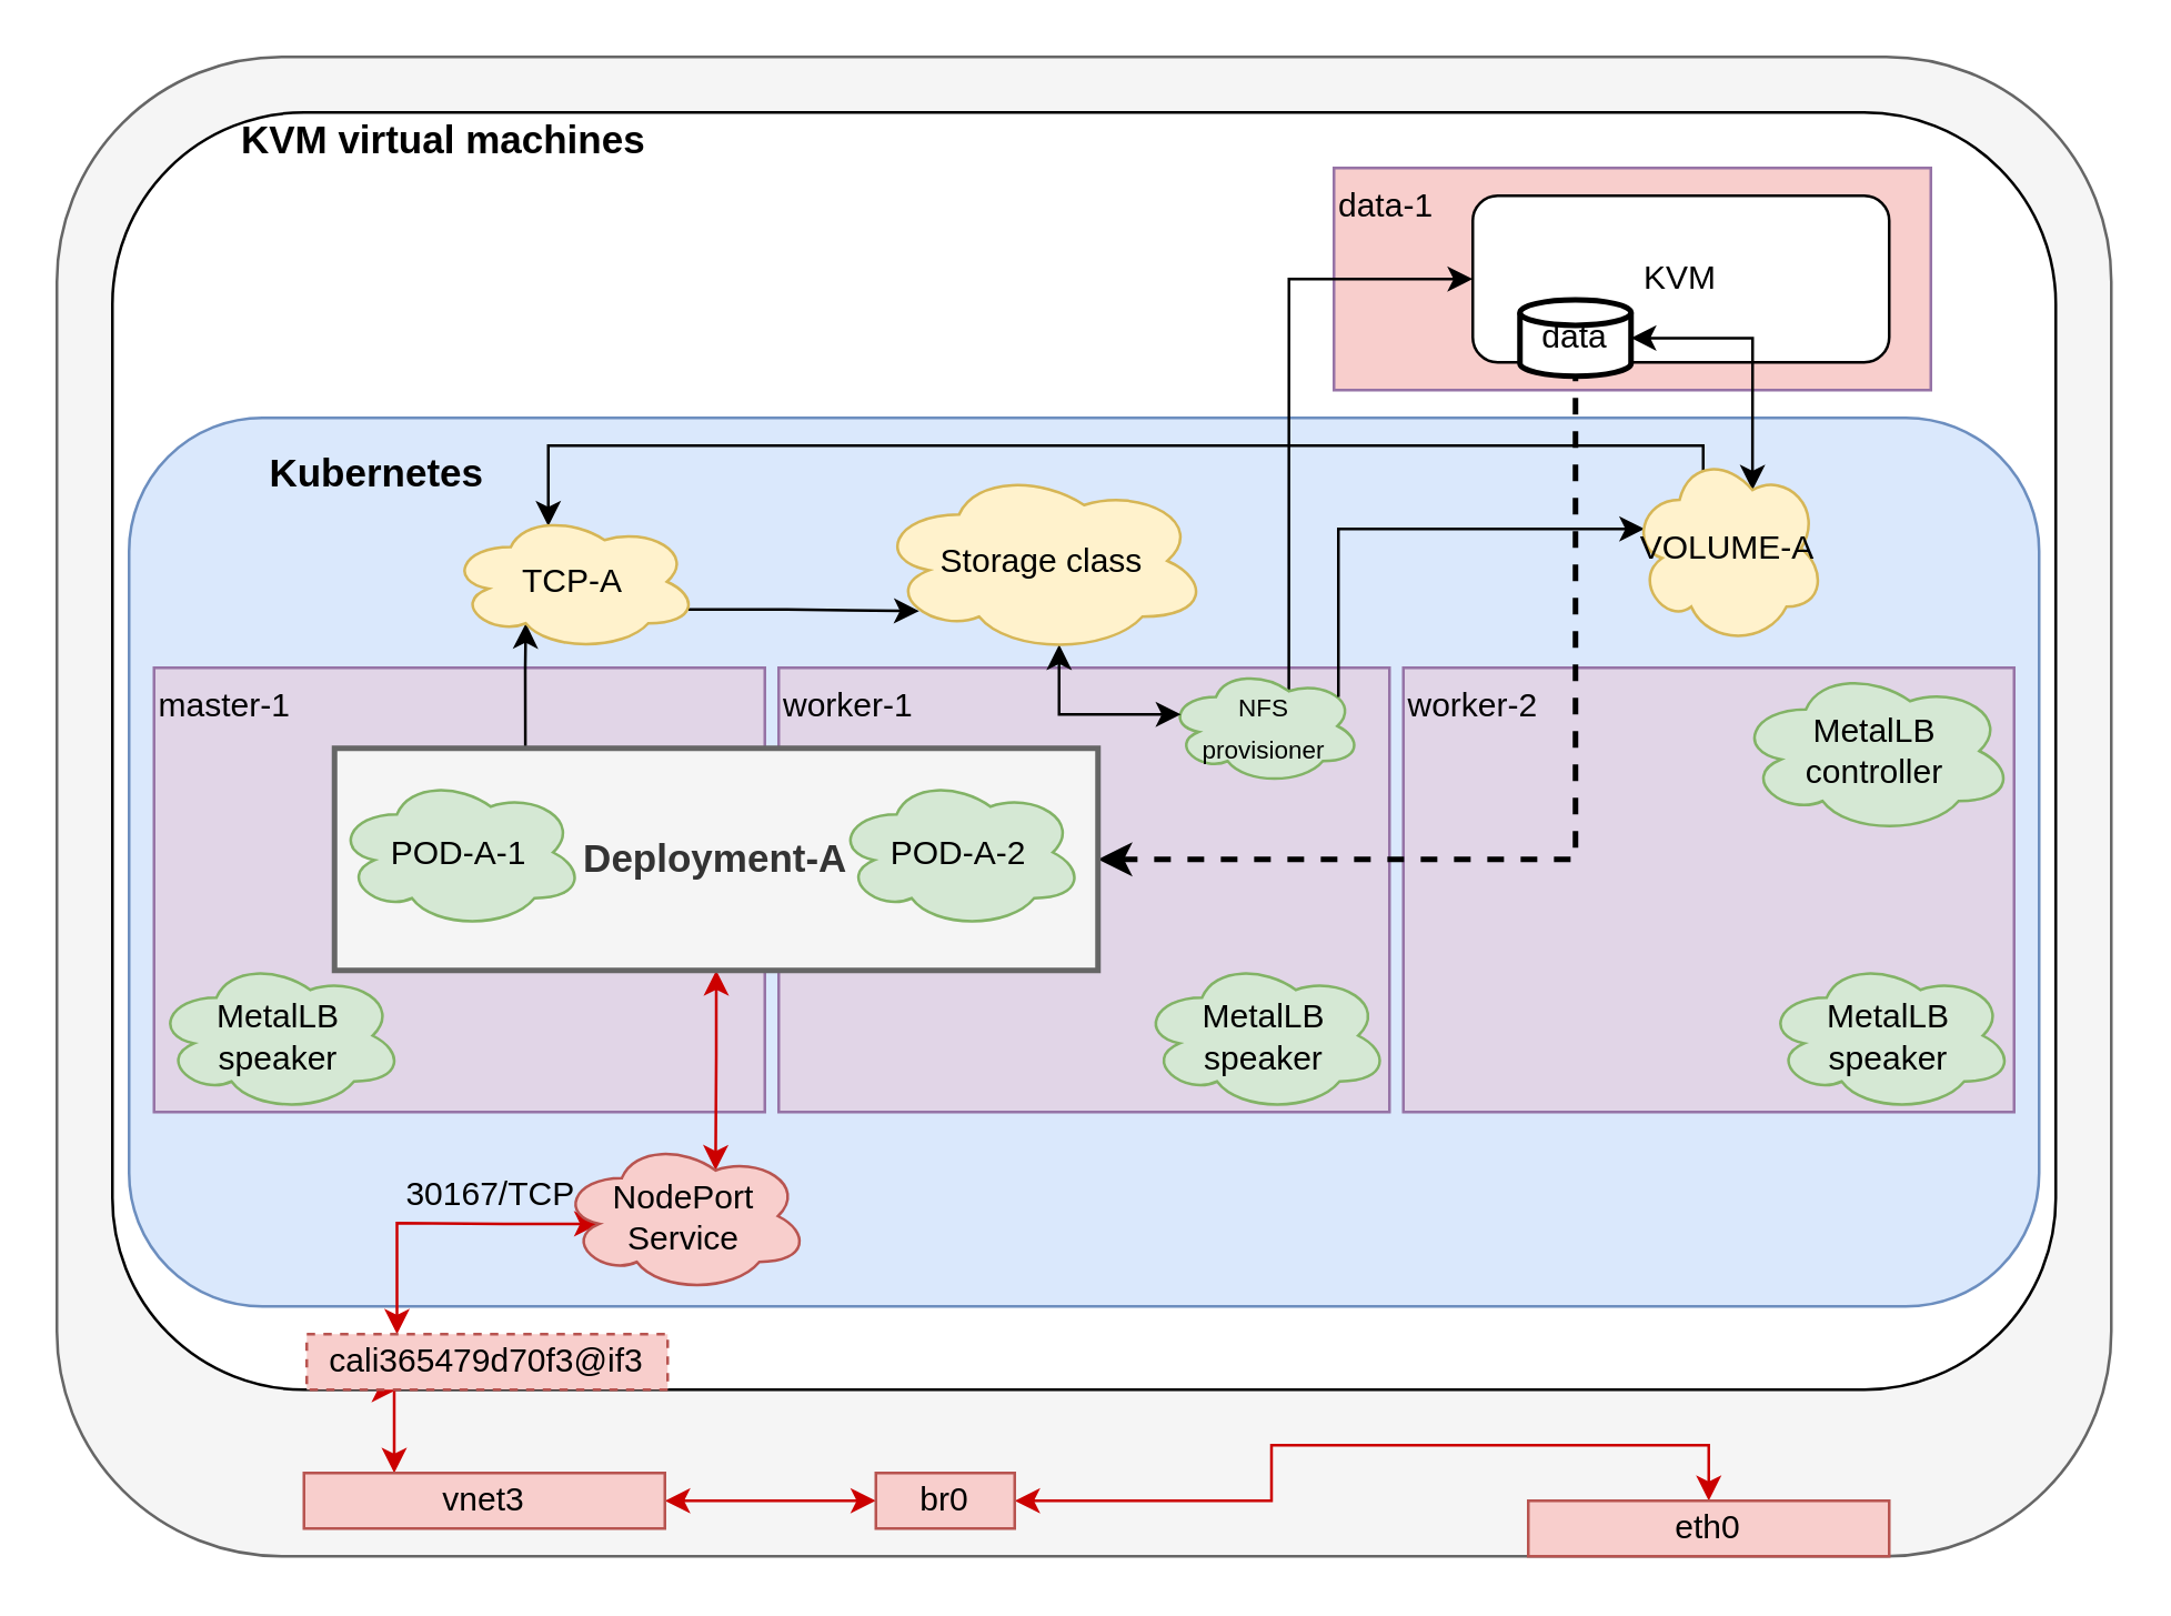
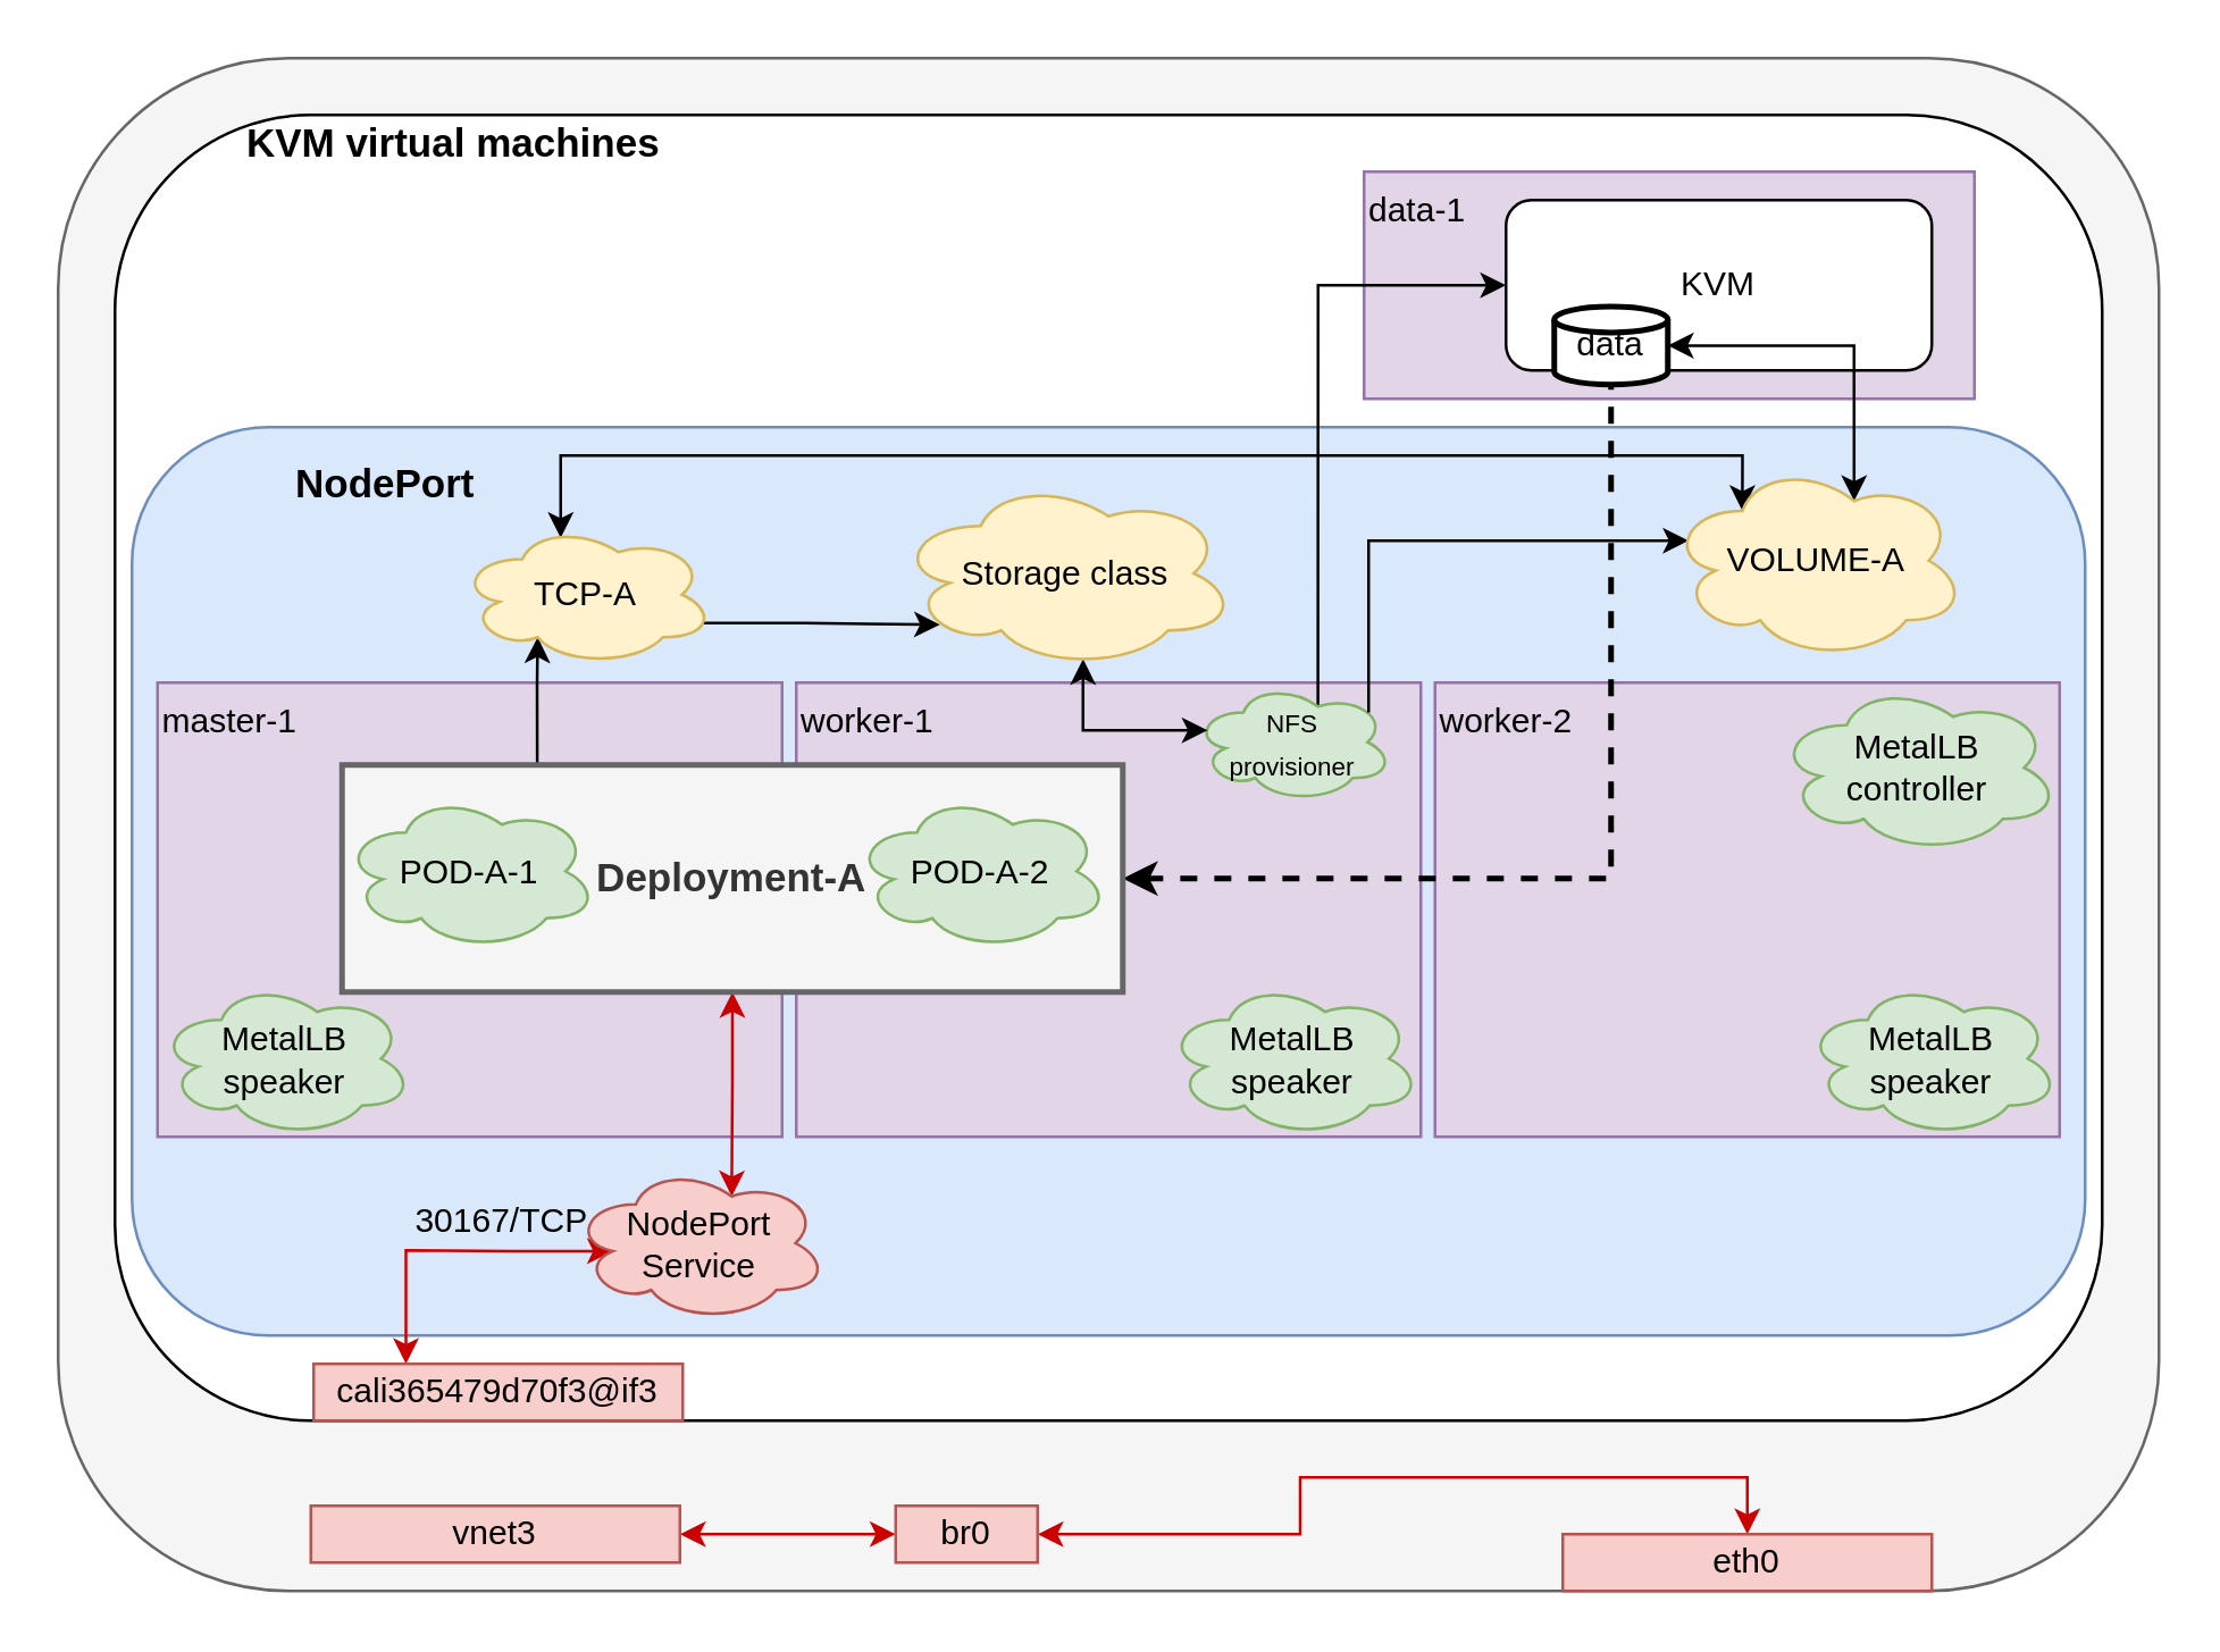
  <mxCell id="0" />
  <mxCell id="1" parent="0" />
  <mxCell id="2" value="" style="rounded=1;whiteSpace=wrap;html=1;fillColor=#f5f5f5;strokeColor=#666666;fontColor=#333333;" parent="1" vertex="1"><mxGeometry x="20" y="20" width="740" height="540" as="geometry" /></mxCell>
  <mxCell id="3" value="" style="rounded=1;whiteSpace=wrap;html=1;" parent="1" vertex="1"><mxGeometry x="40" y="40" width="700" height="460" as="geometry" /></mxCell>
  <mxCell id="4" value="&lt;div style=&quot;font-size: 14px;&quot;&gt;KVM virtual machines&lt;/div&gt;" style="text;html=1;align=center;verticalAlign=middle;resizable=0;points=[];autosize=1;strokeColor=none;fontStyle=1;fontSize=14;" parent="1" vertex="1"><mxGeometry x="79" y="40" width="160" height="20" as="geometry" /></mxCell>
  <mxCell id="5" value="" style="rounded=1;whiteSpace=wrap;html=1;fillColor=#dae8fc;strokeColor=#6c8ebf;" parent="1" vertex="1"><mxGeometry x="46" y="150" width="688" height="320" as="geometry" /></mxCell>
  <mxCell id="6" value="master-1" style="rounded=0;whiteSpace=wrap;html=1;fillColor=#e1d5e7;strokeColor=#9673a6;verticalAlign=top;align=left;" parent="1" vertex="1"><mxGeometry x="55" y="240" width="220" height="160" as="geometry" /></mxCell>
  <mxCell id="7" value="worker-1" style="rounded=0;whiteSpace=wrap;html=1;fillColor=#e1d5e7;strokeColor=#9673a6;verticalAlign=top;align=left;" parent="1" vertex="1"><mxGeometry x="280" y="240" width="220" height="160" as="geometry" /></mxCell>
  <mxCell id="8" value="worker-2" style="rounded=0;whiteSpace=wrap;html=1;fillColor=#e1d5e7;strokeColor=#9673a6;verticalAlign=top;align=left;" parent="1" vertex="1"><mxGeometry x="505" y="240" width="220" height="160" as="geometry" /></mxCell>
- <mxCell id="9" value="&lt;div style=&quot;font-size: 14px&quot;&gt;Kubernetes&lt;/div&gt;" style="text;html=1;align=center;verticalAlign=middle;resizable=0;points=[];autosize=1;strokeColor=none;fontStyle=1;fontSize=14;" parent="1" vertex="1"><mxGeometry x="90" y="160" width="90" height="20" as="geometry" /></mxCell>
- <mxCell id="10" value="data-1" style="rounded=0;whiteSpace=wrap;html=1;fillColor=#f8cecc;strokeColor=#9673a6;align=left;verticalAlign=top;" parent="1" vertex="1"><mxGeometry x="480" y="60" width="215" height="80" as="geometry" /></mxCell>
+ <mxCell id="9" value="&lt;div style=&quot;font-size: 14px&quot;&gt;NodePort&lt;/div&gt;" style="text;html=1;align=center;verticalAlign=middle;resizable=0;points=[];autosize=1;strokeColor=none;fontStyle=1;fontSize=14;" parent="1" vertex="1"><mxGeometry x="90" y="160" width="90" height="20" as="geometry" /></mxCell>
+ <mxCell id="10" value="data-1" style="rounded=0;whiteSpace=wrap;html=1;fillColor=#e1d5e7;strokeColor=#9673a6;align=left;verticalAlign=top;" parent="1" vertex="1"><mxGeometry x="480" y="60" width="215" height="80" as="geometry" /></mxCell>
  <mxCell id="11" value="MetalLB&lt;br&gt;controller" style="ellipse;shape=cloud;whiteSpace=wrap;html=1;align=center;fillColor=#d5e8d4;strokeColor=#82b366;" parent="1" vertex="1"><mxGeometry x="625" y="240" width="100" height="60" as="geometry" /></mxCell>
  <mxCell id="12" value="MetalLB&lt;br&gt;speaker" style="ellipse;shape=cloud;whiteSpace=wrap;html=1;align=center;fillColor=#d5e8d4;strokeColor=#82b366;" parent="1" vertex="1"><mxGeometry x="410" y="345" width="90" height="55" as="geometry" /></mxCell>
  <mxCell id="13" value="MetalLB&lt;br&gt;speaker" style="ellipse;shape=cloud;whiteSpace=wrap;html=1;align=center;fillColor=#d5e8d4;strokeColor=#82b366;" parent="1" vertex="1"><mxGeometry x="55" y="345" width="90" height="55" as="geometry" /></mxCell>
  <mxCell id="14" value="MetalLB&lt;br&gt;speaker" style="ellipse;shape=cloud;whiteSpace=wrap;html=1;align=center;fillColor=#d5e8d4;strokeColor=#82b366;" parent="1" vertex="1"><mxGeometry x="635" y="345" width="90" height="55" as="geometry" /></mxCell>
  <mxCell id="15" style="edgeStyle=orthogonalEdgeStyle;rounded=0;orthogonalLoop=1;jettySize=auto;html=1;exitX=0.625;exitY=0.2;exitDx=0;exitDy=0;exitPerimeter=0;entryX=0;entryY=0.5;entryDx=0;entryDy=0;" parent="1" source="16" target="39" edge="1"><mxGeometry relative="1" as="geometry"><Array as="points"><mxPoint x="464" y="100" /></Array><mxPoint x="514.6" y="90" as="targetPoint" /></mxGeometry></mxCell>
  <mxCell id="16" value="&lt;font style=&quot;font-size: 9px&quot;&gt;NFS&lt;br&gt;provisioner&lt;/font&gt;" style="ellipse;shape=cloud;whiteSpace=wrap;html=1;align=center;fillColor=#d5e8d4;strokeColor=#82b366;" parent="1" vertex="1"><mxGeometry x="420" y="240" width="70" height="42" as="geometry" /></mxCell>
  <mxCell id="17" style="edgeStyle=orthogonalEdgeStyle;rounded=0;orthogonalLoop=1;jettySize=auto;html=1;exitX=0.25;exitY=0;exitDx=0;exitDy=0;entryX=0.31;entryY=0.8;entryDx=0;entryDy=0;entryPerimeter=0;" edge="1" parent="1" source="20" target="28"><mxGeometry relative="1" as="geometry"><Array as="points"><mxPoint x="189" y="240" /><mxPoint x="188" y="240" /></Array></mxGeometry></mxCell>
  <mxCell id="18" style="edgeStyle=orthogonalEdgeStyle;rounded=0;orthogonalLoop=1;jettySize=auto;html=1;exitX=1;exitY=0.5;exitDx=0;exitDy=0;startArrow=classic;startFill=1;dashed=1;strokeWidth=2;endArrow=none;" edge="1" parent="1" source="20" target="40"><mxGeometry relative="1" as="geometry" /></mxCell>
  <mxCell id="19" style="edgeStyle=orthogonalEdgeStyle;rounded=0;orthogonalLoop=1;jettySize=auto;html=1;exitX=0.5;exitY=1;exitDx=0;exitDy=0;entryX=0.625;entryY=0.2;entryDx=0;entryDy=0;entryPerimeter=0;startArrow=classic;startFill=1;strokeWidth=1;strokeColor=#CC0000;" edge="1" parent="1" source="20" target="30"><mxGeometry relative="1" as="geometry" /></mxCell>
  <mxCell id="20" value="&lt;b&gt;&lt;font style=&quot;font-size: 14px&quot;&gt;Deployment-A&lt;/font&gt;&lt;/b&gt;" style="rounded=0;whiteSpace=wrap;html=1;fillColor=#f5f5f5;strokeWidth=2;strokeColor=#666666;fontColor=#333333;" parent="1" vertex="1"><mxGeometry x="120" y="269" width="275" height="80" as="geometry" /></mxCell>
  <mxCell id="21" value="POD-A-1&lt;span style=&quot;color: rgba(0 , 0 , 0 , 0) ; font-family: monospace ; font-size: 0px&quot;&gt;%3CmxGraphModel%3E%3Croot%3E%3CmxCell%20id%3D%220%22%2F%3E%3CmxCell%20id%3D%221%22%20parent%3D%220%22%2F%3E%3CmxCell%20id%3D%222%22%20value%3D%22MetalLB%26lt%3Bbr%26gt%3Bspeaker%22%20style%3D%22ellipse%3Bshape%3Dcloud%3BwhiteSpace%3Dwrap%3Bhtml%3D1%3Balign%3Dcenter%3B%22%20vertex%3D%221%22%20parent%3D%221%22%3E%3CmxGeometry%20x%3D%22330%22%20y%3D%22443%22%20width%3D%2290%22%20height%3D%2255%22%20as%3D%22geometry%22%2F%3E%3C%2FmxCell%3E%3C%2Froot%3E%3C%2FmxGraphModel%3E&lt;/span&gt;" style="ellipse;shape=cloud;whiteSpace=wrap;html=1;align=center;fillColor=#d5e8d4;strokeColor=#82b366;" parent="1" vertex="1"><mxGeometry x="120" y="279" width="90" height="55" as="geometry" /></mxCell>
  <mxCell id="22" value="POD-A-2&lt;span style=&quot;color: rgba(0 , 0 , 0 , 0) ; font-family: monospace ; font-size: 0px&quot;&gt;%3CmxGraphModel%3E%3Croot%3E%3CmxCell%20id%3D%220%22%2F%3E%3CmxCell%20id%3D%221%22%20parent%3D%220%22%2F%3E%3CmxCell%20id%3D%222%22%20value%3D%22MetalLB%26lt%3Bbr%26gt%3Bspeaker%22%20style%3D%22ellipse%3Bshape%3Dcloud%3BwhiteSpace%3Dwrap%3Bhtml%3D1%3Balign%3Dcenter%3B%22%20vertex%3D%221%22%20parent%3D%221%22%3E%3CmxGeometry%20x%3D%22330%22%20y%3D%22443%22%20width%3D%2290%22%20height%3D%2255%22%20as%3D%22geometry%22%2F%3E%3C%2FmxCell%3E%3C%2Froot%3E%3C%2FmxGraphModel%3E&lt;/span&gt;" style="ellipse;shape=cloud;whiteSpace=wrap;html=1;align=center;fillColor=#d5e8d4;strokeColor=#82b366;" parent="1" vertex="1"><mxGeometry x="300" y="279" width="90" height="55" as="geometry" /></mxCell>
  <mxCell id="23" style="edgeStyle=orthogonalEdgeStyle;rounded=0;orthogonalLoop=1;jettySize=auto;html=1;exitX=0.25;exitY=0.25;exitDx=0;exitDy=0;exitPerimeter=0;entryX=0.4;entryY=0.1;entryDx=0;entryDy=0;entryPerimeter=0;startArrow=classic;startFill=1;strokeWidth=1;" edge="1" parent="1" source="42" target="28"><mxGeometry relative="1" as="geometry"><mxPoint x="597.15" y="176.35" as="sourcePoint" /><Array as="points"><mxPoint x="613" y="160" /><mxPoint x="197" y="160" /></Array></mxGeometry></mxCell>
  <mxCell id="24" style="edgeStyle=orthogonalEdgeStyle;rounded=0;orthogonalLoop=1;jettySize=auto;html=1;exitX=0.88;exitY=0.25;exitDx=0;exitDy=0;exitPerimeter=0;entryX=0.07;entryY=0.4;entryDx=0;entryDy=0;entryPerimeter=0;" edge="1" parent="1" source="16" target="42"><mxGeometry relative="1" as="geometry"><mxPoint x="587" y="201" as="targetPoint" /><Array as="points"><mxPoint x="482" y="190" /></Array></mxGeometry></mxCell>
  <mxCell id="25" style="edgeStyle=orthogonalEdgeStyle;rounded=0;orthogonalLoop=1;jettySize=auto;html=1;exitX=0.55;exitY=0.95;exitDx=0;exitDy=0;exitPerimeter=0;entryX=0.07;entryY=0.4;entryDx=0;entryDy=0;entryPerimeter=0;startArrow=classic;startFill=1;strokeWidth=1;" edge="1" parent="1" source="26" target="16"><mxGeometry relative="1" as="geometry"><Array as="points"><mxPoint x="381" y="257" /></Array></mxGeometry></mxCell>
  <mxCell id="26" value="Storage class" style="ellipse;shape=cloud;whiteSpace=wrap;html=1;fillColor=#fff2cc;strokeColor=#d6b656;" vertex="1" parent="1"><mxGeometry x="315" y="168" width="120" height="67" as="geometry" /></mxCell>
  <mxCell id="27" style="edgeStyle=orthogonalEdgeStyle;rounded=0;orthogonalLoop=1;jettySize=auto;html=1;exitX=0.96;exitY=0.7;exitDx=0;exitDy=0;exitPerimeter=0;entryX=0.13;entryY=0.77;entryDx=0;entryDy=0;entryPerimeter=0;startArrow=none;startFill=0;strokeWidth=1;" edge="1" parent="1" source="28" target="26"><mxGeometry relative="1" as="geometry" /></mxCell>
  <mxCell id="28" value="TCP-A" style="ellipse;shape=cloud;whiteSpace=wrap;html=1;fillColor=#fff2cc;strokeColor=#d6b656;" vertex="1" parent="1"><mxGeometry x="161" y="184" width="90" height="50" as="geometry" /></mxCell>
  <mxCell id="29" style="edgeStyle=orthogonalEdgeStyle;rounded=0;orthogonalLoop=1;jettySize=auto;html=1;exitX=0.16;exitY=0.55;exitDx=0;exitDy=0;exitPerimeter=0;entryX=0.25;entryY=0;entryDx=0;entryDy=0;startArrow=classic;startFill=1;strokeWidth=1;strokeColor=#CC0000;" edge="1" parent="1" source="30" target="32"><mxGeometry relative="1" as="geometry"><Array as="points"><mxPoint x="181" y="440" /><mxPoint x="142" y="440" /></Array></mxGeometry></mxCell>
  <mxCell id="30" value="NodePort&lt;br&gt;Service" style="ellipse;shape=cloud;whiteSpace=wrap;html=1;align=center;fillColor=#f8cecc;strokeColor=#b85450;" vertex="1" parent="1"><mxGeometry x="201" y="410" width="90" height="55" as="geometry" /></mxCell>
- <mxCell id="31" style="edgeStyle=orthogonalEdgeStyle;rounded=0;orthogonalLoop=1;jettySize=auto;html=1;exitX=0.25;exitY=1;exitDx=0;exitDy=0;entryX=0.25;entryY=0;entryDx=0;entryDy=0;startArrow=classic;startFill=1;strokeWidth=1;strokeColor=#CC0000;" edge="1" parent="1" source="32" target="34"><mxGeometry relative="1" as="geometry" /></mxCell>
- <mxCell id="32" value="cali365479d70f3@if3" style="rounded=0;whiteSpace=wrap;html=1;fillColor=#f8cecc;strokeColor=#b85450;dashed=1;" vertex="1" parent="1"><mxGeometry x="110" y="480" width="130" height="20" as="geometry" /></mxCell>
+ <mxCell id="32" value="cali365479d70f3@if3" style="rounded=0;whiteSpace=wrap;html=1;fillColor=#f8cecc;strokeColor=#b85450;" vertex="1" parent="1"><mxGeometry x="110" y="480" width="130" height="20" as="geometry" /></mxCell>
  <mxCell id="33" style="edgeStyle=orthogonalEdgeStyle;rounded=0;orthogonalLoop=1;jettySize=auto;html=1;exitX=1;exitY=0.5;exitDx=0;exitDy=0;entryX=0;entryY=0.5;entryDx=0;entryDy=0;startArrow=classic;startFill=1;strokeWidth=1;strokeColor=#CC0000;" edge="1" parent="1" source="34" target="36"><mxGeometry relative="1" as="geometry" /></mxCell>
  <mxCell id="34" value="vnet3" style="rounded=0;whiteSpace=wrap;html=1;fillColor=#f8cecc;strokeColor=#b85450;" vertex="1" parent="1"><mxGeometry x="109" y="530" width="130" height="20" as="geometry" /></mxCell>
  <mxCell id="35" style="edgeStyle=orthogonalEdgeStyle;rounded=0;orthogonalLoop=1;jettySize=auto;html=1;exitX=1;exitY=0.5;exitDx=0;exitDy=0;entryX=0.5;entryY=0;entryDx=0;entryDy=0;startArrow=classic;startFill=1;strokeWidth=1;strokeColor=#CC0000;" edge="1" parent="1" source="36" target="37"><mxGeometry relative="1" as="geometry" /></mxCell>
  <mxCell id="36" value="br0" style="rounded=0;whiteSpace=wrap;html=1;fillColor=#f8cecc;strokeColor=#b85450;" vertex="1" parent="1"><mxGeometry x="315" y="530" width="50" height="20" as="geometry" /></mxCell>
  <mxCell id="37" value="eth0" style="rounded=0;whiteSpace=wrap;html=1;fillColor=#f8cecc;strokeColor=#b85450;" vertex="1" parent="1"><mxGeometry x="550" y="540" width="130" height="20" as="geometry" /></mxCell>
  <mxCell id="38" value="30167/TCP" style="text;html=1;align=center;verticalAlign=middle;resizable=0;points=[];autosize=1;" vertex="1" parent="1"><mxGeometry x="136" y="420" width="80" height="20" as="geometry" /></mxCell>
  <mxCell id="39" value="KVM" style="rounded=1;whiteSpace=wrap;html=1;" vertex="1" parent="1"><mxGeometry x="530" y="70" width="150" height="60" as="geometry" /></mxCell>
  <mxCell id="40" value="data" style="strokeWidth=2;html=1;shape=mxgraph.flowchart.database;whiteSpace=wrap;" vertex="1" parent="1"><mxGeometry x="547" y="107.5" width="40" height="27.5" as="geometry" /></mxCell>
  <mxCell id="41" style="edgeStyle=orthogonalEdgeStyle;rounded=0;orthogonalLoop=1;jettySize=auto;html=1;entryX=1;entryY=0.5;entryDx=0;entryDy=0;entryPerimeter=0;startArrow=classic;startFill=1;strokeWidth=1;exitX=0.625;exitY=0.2;exitDx=0;exitDy=0;exitPerimeter=0;" edge="1" parent="1" source="42" target="40"><mxGeometry relative="1" as="geometry"><mxPoint x="622.029" y="172" as="sourcePoint" /></mxGeometry></mxCell>
- <mxCell id="42" value="VOLUME-A" style="ellipse;shape=cloud;whiteSpace=wrap;html=1;fillColor=#fff2cc;strokeColor=#d6b656;" vertex="1" parent="1"><mxGeometry x="587" y="162" width="70" height="70" as="geometry" /></mxCell>
+ <mxCell id="42" value="VOLUME-A" style="ellipse;shape=cloud;whiteSpace=wrap;html=1;fillColor=#fff2cc;strokeColor=#d6b656;" vertex="1" parent="1"><mxGeometry x="587" y="162" width="105" height="70" as="geometry" /></mxCell>
